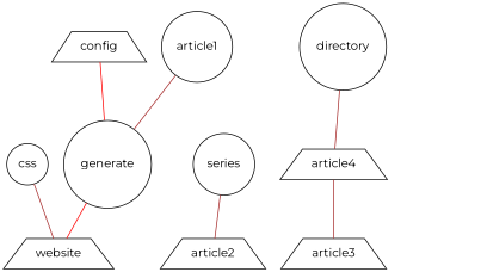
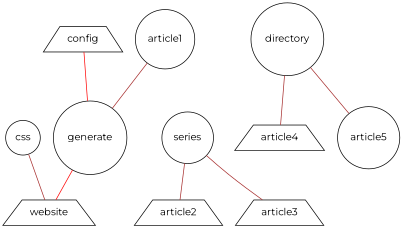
  graph {
    fontname=Montserrat
    node [fontname=Montserrat shape=circle]
    edge [color=brown fontname=Montserrat]
    generate
    config [shape=trapezium]
    website [shape=trapezium]
    css
    series
    article2 [shape=trapezium]
    article3 [shape=trapezium]
    directory
    article4 [shape=trapezium]
+   article5
    article1
    generate -- website [color=red]
    config -- generate [color=red]
    css -- website
    series -- article2
-   article4 -- article3
+   series -- article3
    directory -- article4
+   directory -- article5
    article1 -- generate
  }
